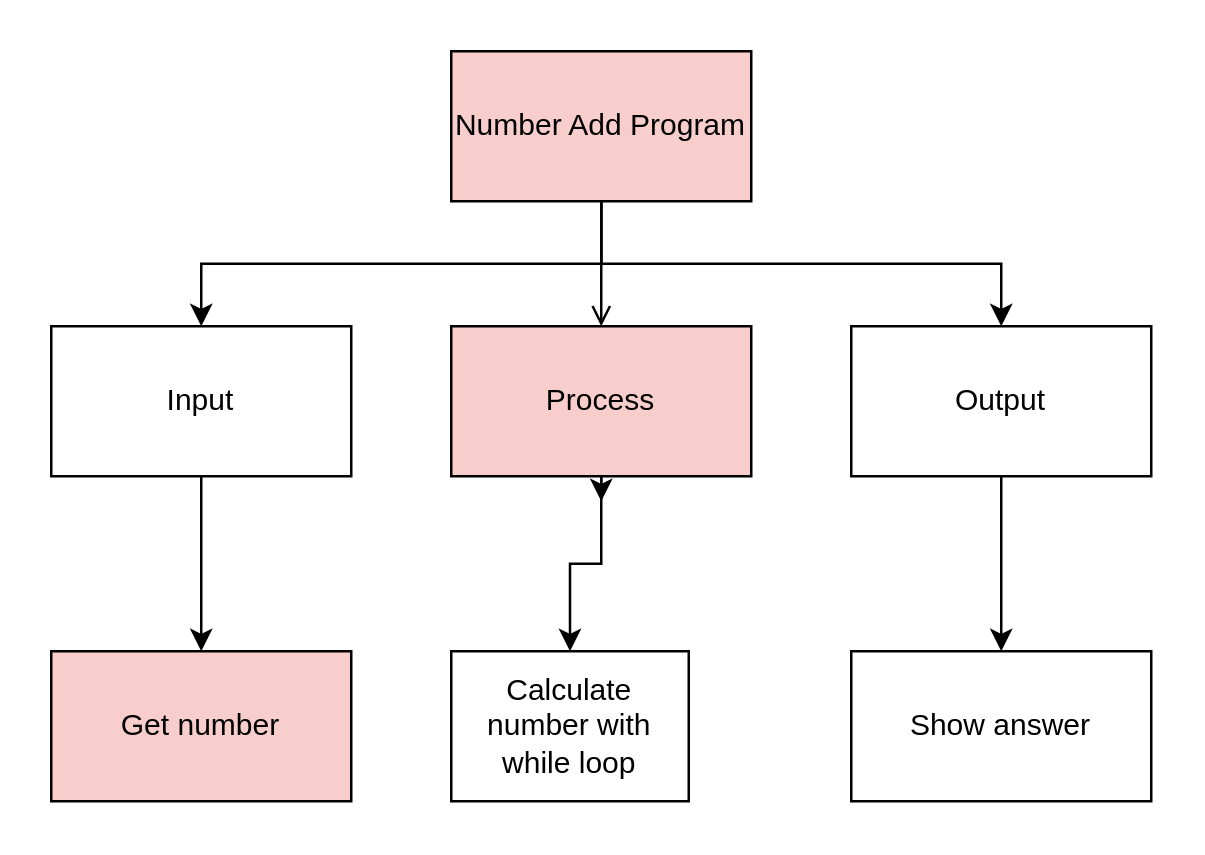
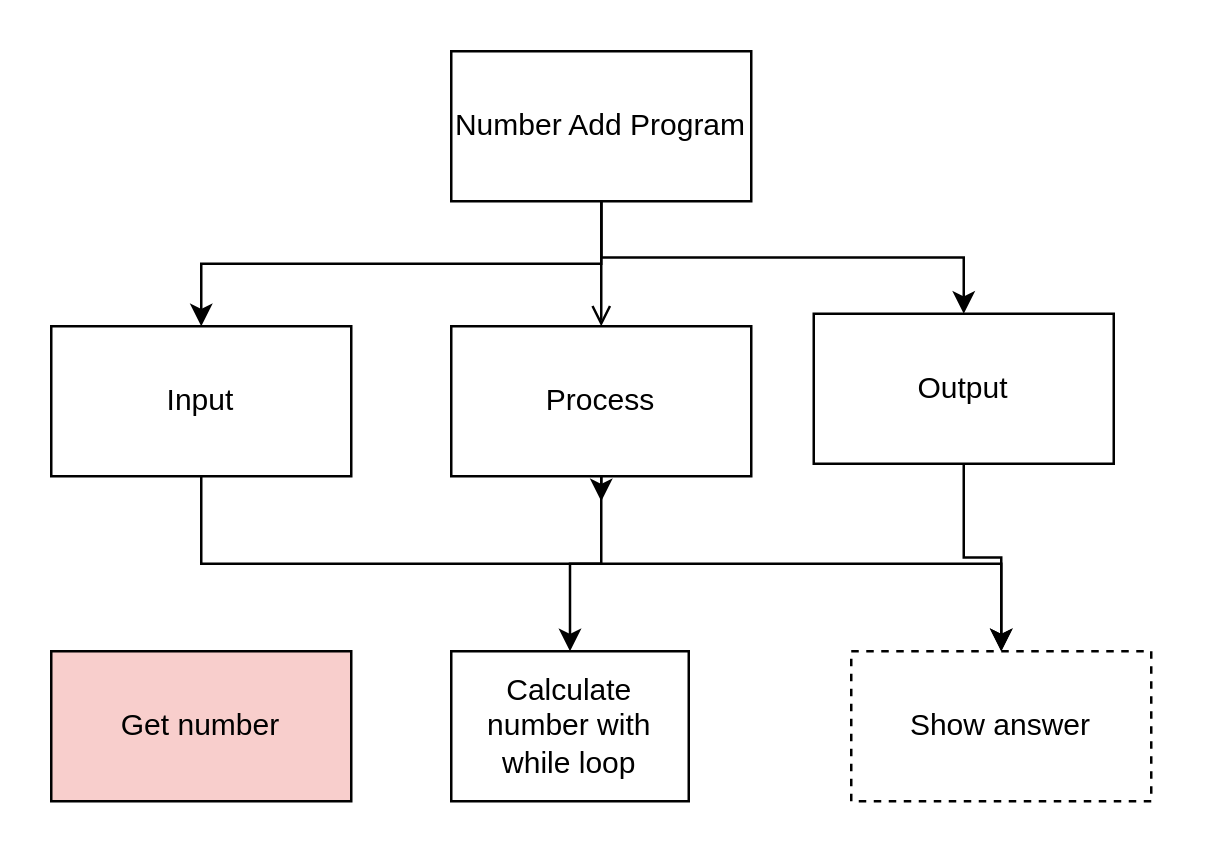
  <mxCell id="0" />
  <mxCell id="1" parent="0" />
  <mxCell id="2" style="edgeStyle=orthogonalEdgeStyle;rounded=0;orthogonalLoop=1;jettySize=auto;html=1;exitX=0.5;exitY=1;exitDx=0;exitDy=0;entryX=0.5;entryY=0;entryDx=0;entryDy=0;endArrow=open;" edge="1" parent="1" source="5" target="10"><mxGeometry relative="1" as="geometry" /></mxCell>
  <mxCell id="3" style="edgeStyle=orthogonalEdgeStyle;rounded=0;orthogonalLoop=1;jettySize=auto;html=1;exitX=0.5;exitY=1;exitDx=0;exitDy=0;entryX=0.5;entryY=0;entryDx=0;entryDy=0;" edge="1" parent="1" source="5" target="7"><mxGeometry relative="1" as="geometry" /></mxCell>
  <mxCell id="4" style="edgeStyle=orthogonalEdgeStyle;rounded=0;orthogonalLoop=1;jettySize=auto;html=1;exitX=0.5;exitY=1;exitDx=0;exitDy=0;entryX=0.5;entryY=0;entryDx=0;entryDy=0;" edge="1" parent="1" source="5" target="12"><mxGeometry relative="1" as="geometry" /></mxCell>
- <mxCell id="5" value="Number Add Program" style="rounded=0;whiteSpace=wrap;html=1;fillColor=#f8cecc;" vertex="1" parent="1"><mxGeometry x="180" y="20" width="120" height="60" as="geometry" /></mxCell>
- <mxCell id="6" style="edgeStyle=orthogonalEdgeStyle;rounded=0;orthogonalLoop=1;jettySize=auto;html=1;exitX=0.5;exitY=1;exitDx=0;exitDy=0;entryX=0.5;entryY=0;entryDx=0;entryDy=0;" edge="1" parent="1" source="7" target="13"><mxGeometry relative="1" as="geometry" /></mxCell>
+ <mxCell id="5" value="Number Add Program" style="rounded=0;whiteSpace=wrap;html=1;" vertex="1" parent="1"><mxGeometry x="180" y="20" width="120" height="60" as="geometry" /></mxCell>
+ <mxCell id="6" style="edgeStyle=orthogonalEdgeStyle;rounded=0;orthogonalLoop=1;jettySize=auto;html=1;exitX=0.5;exitY=1;exitDx=0;exitDy=0;" edge="1" parent="1" source="7" target="15"><mxGeometry relative="1" as="geometry" /></mxCell>
  <mxCell id="7" value="Input" style="rounded=0;whiteSpace=wrap;html=1;" vertex="1" parent="1"><mxGeometry x="20" y="130" width="120" height="60" as="geometry" /></mxCell>
  <mxCell id="8" style="edgeStyle=orthogonalEdgeStyle;rounded=0;orthogonalLoop=1;jettySize=auto;html=1;exitX=0.5;exitY=1;exitDx=0;exitDy=0;" edge="1" parent="1" source="10"><mxGeometry relative="1" as="geometry"><mxPoint x="240" y="200" as="targetPoint" /></mxGeometry></mxCell>
  <mxCell id="9" style="edgeStyle=orthogonalEdgeStyle;rounded=0;orthogonalLoop=1;jettySize=auto;html=1;exitX=0.5;exitY=1;exitDx=0;exitDy=0;entryX=0.5;entryY=0;entryDx=0;entryDy=0;" edge="1" parent="1" source="10" target="14"><mxGeometry relative="1" as="geometry" /></mxCell>
- <mxCell id="10" value="Process" style="rounded=0;whiteSpace=wrap;html=1;fillColor=#f8cecc;" vertex="1" parent="1"><mxGeometry x="180" y="130" width="120" height="60" as="geometry" /></mxCell>
+ <mxCell id="10" value="Process" style="rounded=0;whiteSpace=wrap;html=1;" vertex="1" parent="1"><mxGeometry x="180" y="130" width="120" height="60" as="geometry" /></mxCell>
  <mxCell id="11" style="edgeStyle=orthogonalEdgeStyle;rounded=0;orthogonalLoop=1;jettySize=auto;html=1;exitX=0.5;exitY=1;exitDx=0;exitDy=0;" edge="1" parent="1" source="12" target="15"><mxGeometry relative="1" as="geometry" /></mxCell>
- <mxCell id="12" value="Output" style="rounded=0;whiteSpace=wrap;html=1;" vertex="1" parent="1"><mxGeometry x="340" y="130" width="120" height="60" as="geometry" /></mxCell>
+ <mxCell id="12" value="Output" style="rounded=0;whiteSpace=wrap;html=1;" vertex="1" parent="1"><mxGeometry x="325" y="125" width="120" height="60" as="geometry" /></mxCell>
  <mxCell id="13" value="Get number" style="rounded=0;whiteSpace=wrap;html=1;fillColor=#f8cecc;" vertex="1" parent="1"><mxGeometry x="20" y="260" width="120" height="60" as="geometry" /></mxCell>
  <mxCell id="14" value="Calculate number with while loop" style="rounded=0;whiteSpace=wrap;html=1;" vertex="1" parent="1"><mxGeometry x="180" y="260" width="95" height="60" as="geometry" /></mxCell>
- <mxCell id="15" value="Show answer" style="rounded=0;whiteSpace=wrap;html=1;" vertex="1" parent="1"><mxGeometry x="340" y="260" width="120" height="60" as="geometry" /></mxCell>
+ <mxCell id="15" value="Show answer" style="rounded=0;whiteSpace=wrap;html=1;dashed=1;" vertex="1" parent="1"><mxGeometry x="340" y="260" width="120" height="60" as="geometry" /></mxCell>
